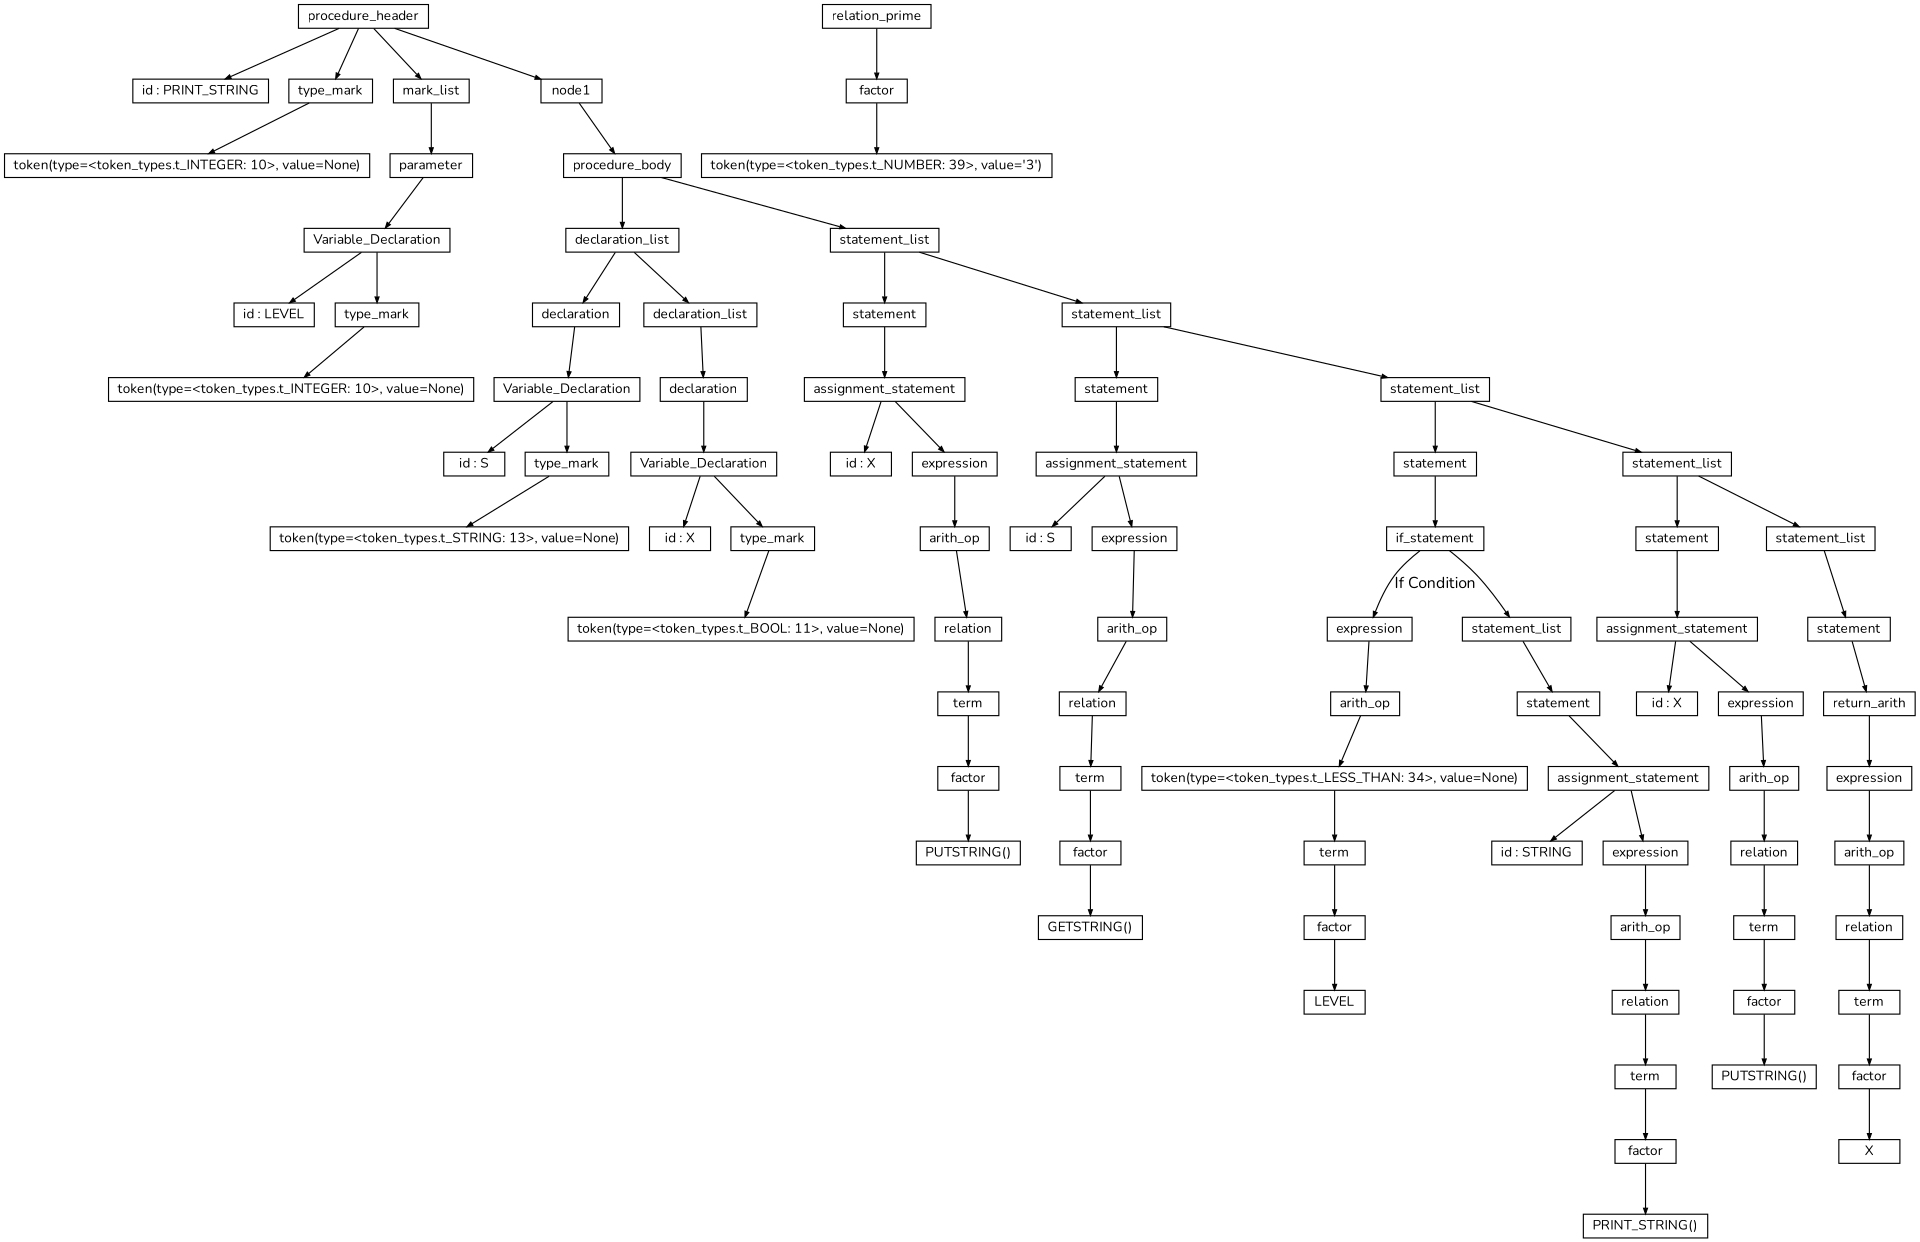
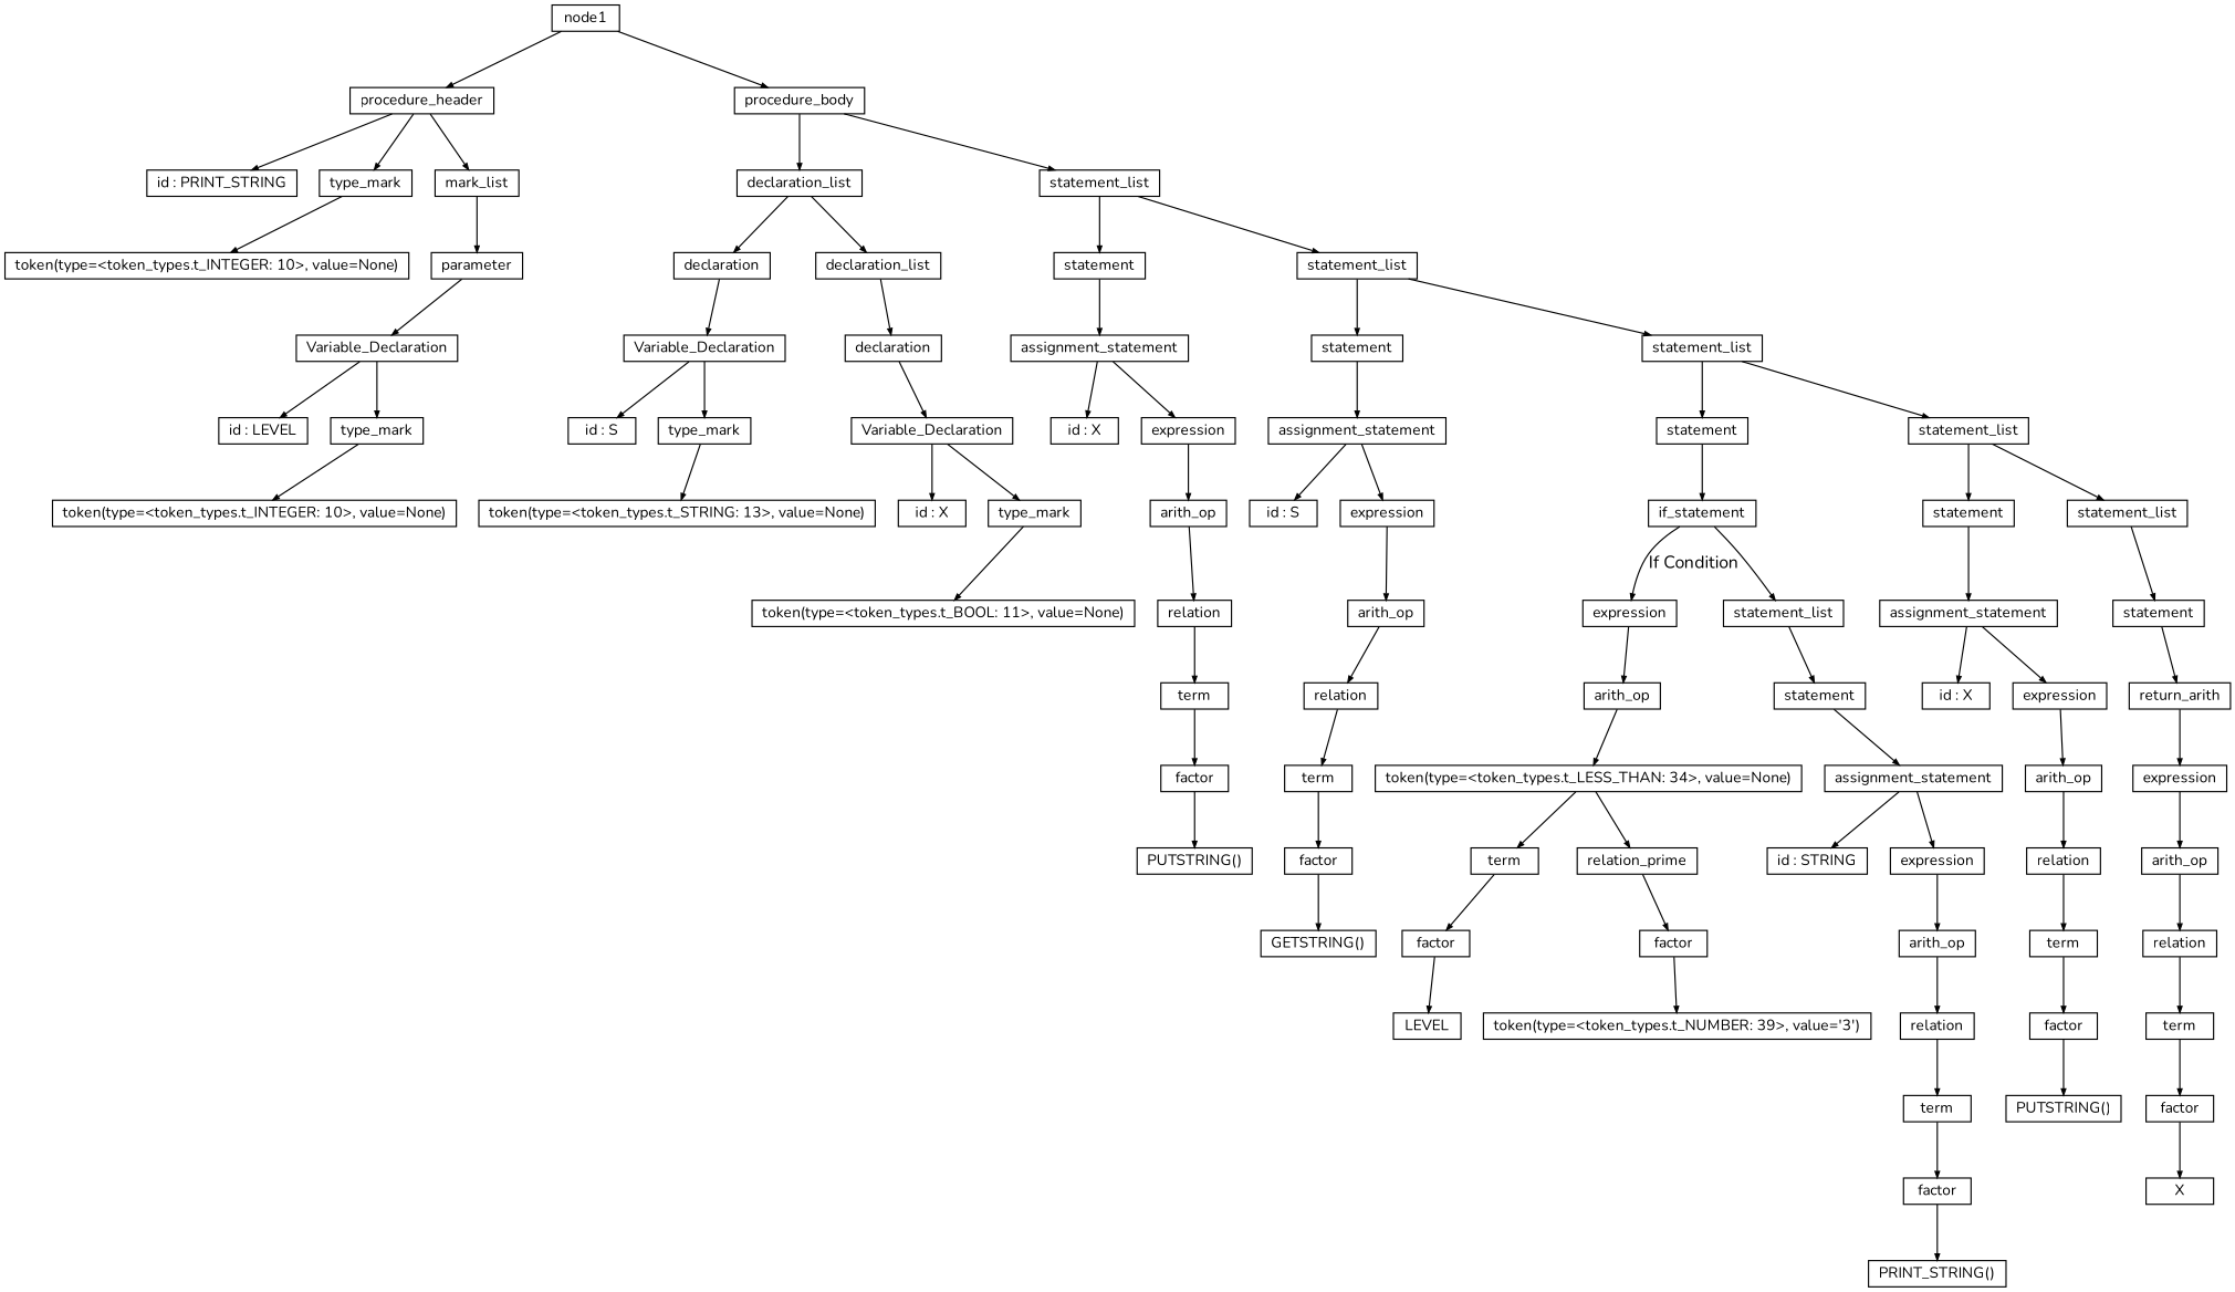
  digraph {
    fontname=Nunito
    ranksep=.6
    node [fontname=Nunito fontsize=12 shape=box]
    edge [arrowsize=.5 fontname=Nunito]
    n1 [height=.1 label=procedure_header]
    n2 [height=.1 label="id : PRINT_STRING"]
    n3 [height=.1 label=type_mark]
    n4 [height=.1 label=mark_list]
    node1 [height=.1]
    n6 [height=.1 label=procedure_body]
    n7 [height=.1 label=declaration_list]
    n8 [height=.1 label=statement_list]
    n9 [height=.1 label="token(type=<token_types.t_INTEGER: 10>, value=None)"]
    n10 [height=.1 label=parameter]
    n11 [height=.1 label=declaration]
    n12 [height=.1 label=declaration_list]
    n13 [height=.1 label=statement]
    n14 [height=.1 label=statement_list]
    n15 [height=.1 label=Variable_Declaration]
    n16 [height=.1 label=Variable_Declaration]
    n17 [height=.1 label=declaration]
    n18 [height=.1 label=assignment_statement]
    n19 [height=.1 label=statement]
    n20 [height=.1 label=statement_list]
    n21 [height=.1 label="id : LEVEL"]
    n22 [height=.1 label=type_mark]
    n23 [height=.1 label="id : S"]
    n24 [height=.1 label=type_mark]
    n25 [height=.1 label=Variable_Declaration]
    n26 [height=.1 label="id : X"]
    n27 [height=.1 label=expression]
    n28 [height=.1 label=assignment_statement]
    n29 [height=.1 label=statement]
    n30 [height=.1 label=statement_list]
    n31 [height=.1 label="token(type=<token_types.t_INTEGER: 10>, value=None)"]
    n32 [height=.1 label="token(type=<token_types.t_STRING: 13>, value=None)"]
    n33 [height=.1 label="id : X"]
    n34 [height=.1 label=type_mark]
    n35 [height=.1 label=arith_op]
    n36 [height=.1 label="id : S"]
    n37 [height=.1 label=expression]
    n38 [height=.1 label=if_statement]
    n39 [height=.1 label=statement]
    n40 [height=.1 label=statement_list]
    n41 [height=.1 label="token(type=<token_types.t_BOOL: 11>, value=None)"]
    n42 [height=.1 label=relation]
    n43 [height=.1 label=arith_op]
    n44 [height=.1 label=expression]
    n45 [height=.1 label=statement_list]
    n46 [height=.1 label=assignment_statement]
    n47 [height=.1 label=statement]
    n48 [height=.1 label=term]
    n49 [height=.1 label=relation]
    n50 [height=.1 label=arith_op]
    n51 [height=.1 label=statement]
    n52 [height=.1 label="id : X"]
    n53 [height=.1 label=expression]
    n54 [height=.1 label=return_arith]
    n55 [height=.1 label=factor]
    n56 [height=.1 label=term]
    n57 [height=.1 label="token(type=<token_types.t_LESS_THAN: 34>, value=None)"]
    n58 [height=.1 label=assignment_statement]
    n59 [height=.1 label=arith_op]
    n60 [height=.1 label=expression]
    n61 [height=.1 label="PUTSTRING()"]
    n62 [height=.1 label=factor]
    n63 [height=.1 label=term]
    n64 [height=.1 label=relation_prime]
    n65 [height=.1 label="id : STRING"]
    n66 [height=.1 label=expression]
    n67 [height=.1 label=relation]
    n68 [height=.1 label=arith_op]
    n69 [height=.1 label="GETSTRING()"]
    n70 [height=.1 label=factor]
    n71 [height=.1 label=factor]
    n72 [height=.1 label=arith_op]
    n73 [height=.1 label=term]
    n74 [height=.1 label=relation]
    n75 [height=.1 label=LEVEL]
    n76 [height=.1 label="token(type=<token_types.t_NUMBER: 39>, value='3')"]
    n77 [height=.1 label=relation]
    n78 [height=.1 label=factor]
    n79 [height=.1 label=term]
    n80 [height=.1 label=term]
    n81 [height=.1 label="PUTSTRING()"]
    n82 [height=.1 label=factor]
    n83 [height=.1 label=factor]
    n84 [height=.1 label=X]
    n85 [height=.1 label="PRINT_STRING()"]
    n1 -> n2
    n1 -> n3
    n1 -> n4
    n3 -> n9
    n4 -> n10
-   n1 -> node1
+   node1 -> n1
    node1 -> n6
    n6 -> n7
    n6 -> n8
    n7 -> n11
    n7 -> n12
    n8 -> n13
    n8 -> n14
    n10 -> n15
    n11 -> n16
    n12 -> n17
    n13 -> n18
    n14 -> n19
    n14 -> n20
    n15 -> n21
    n15 -> n22
    n16 -> n23
    n16 -> n24
    n17 -> n25
    n18 -> n26
    n18 -> n27
    n19 -> n28
    n20 -> n29
    n20 -> n30
    n22 -> n31
    n24 -> n32
    n25 -> n33
    n25 -> n34
    n27 -> n35
    n28 -> n36
    n28 -> n37
    n29 -> n38
    n30 -> n39
    n30 -> n40
    n34 -> n41
    n35 -> n42
    n37 -> n43
    n38 -> n44 [label="If Condition"]
    n38 -> n45
    n39 -> n46
    n40 -> n47
    n42 -> n48
    n43 -> n49
    n44 -> n50
    n45 -> n51
    n46 -> n52
    n46 -> n53
    n47 -> n54
    n48 -> n55
    n49 -> n56
    n50 -> n57
    n51 -> n58
    n53 -> n59
    n54 -> n60
    n55 -> n61
    n56 -> n62
    n57 -> n63
+   n57 -> n64
    n58 -> n65
    n58 -> n66
    n59 -> n67
    n60 -> n68
    n62 -> n69
    n63 -> n70
    n64 -> n71
    n66 -> n72
    n67 -> n73
    n68 -> n74
    n70 -> n75
    n71 -> n76
    n72 -> n77
    n73 -> n78
    n74 -> n79
    n77 -> n80
    n78 -> n81
    n79 -> n82
    n80 -> n83
    n82 -> n84
    n83 -> n85
  }
